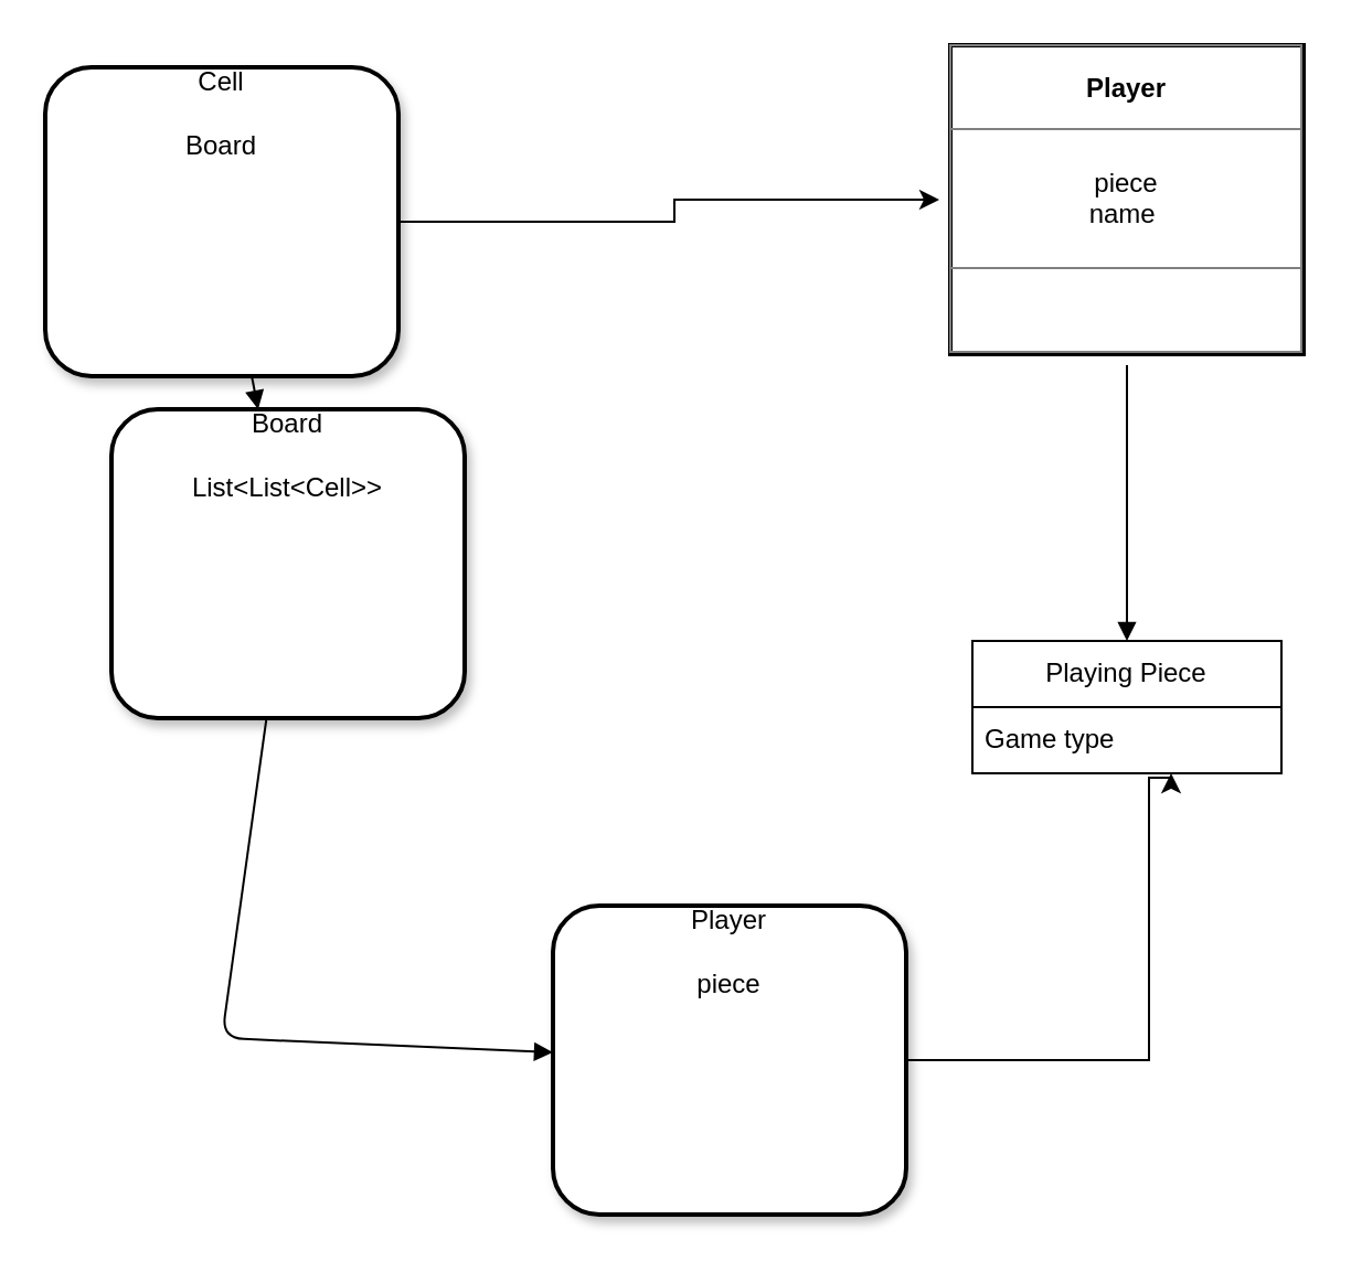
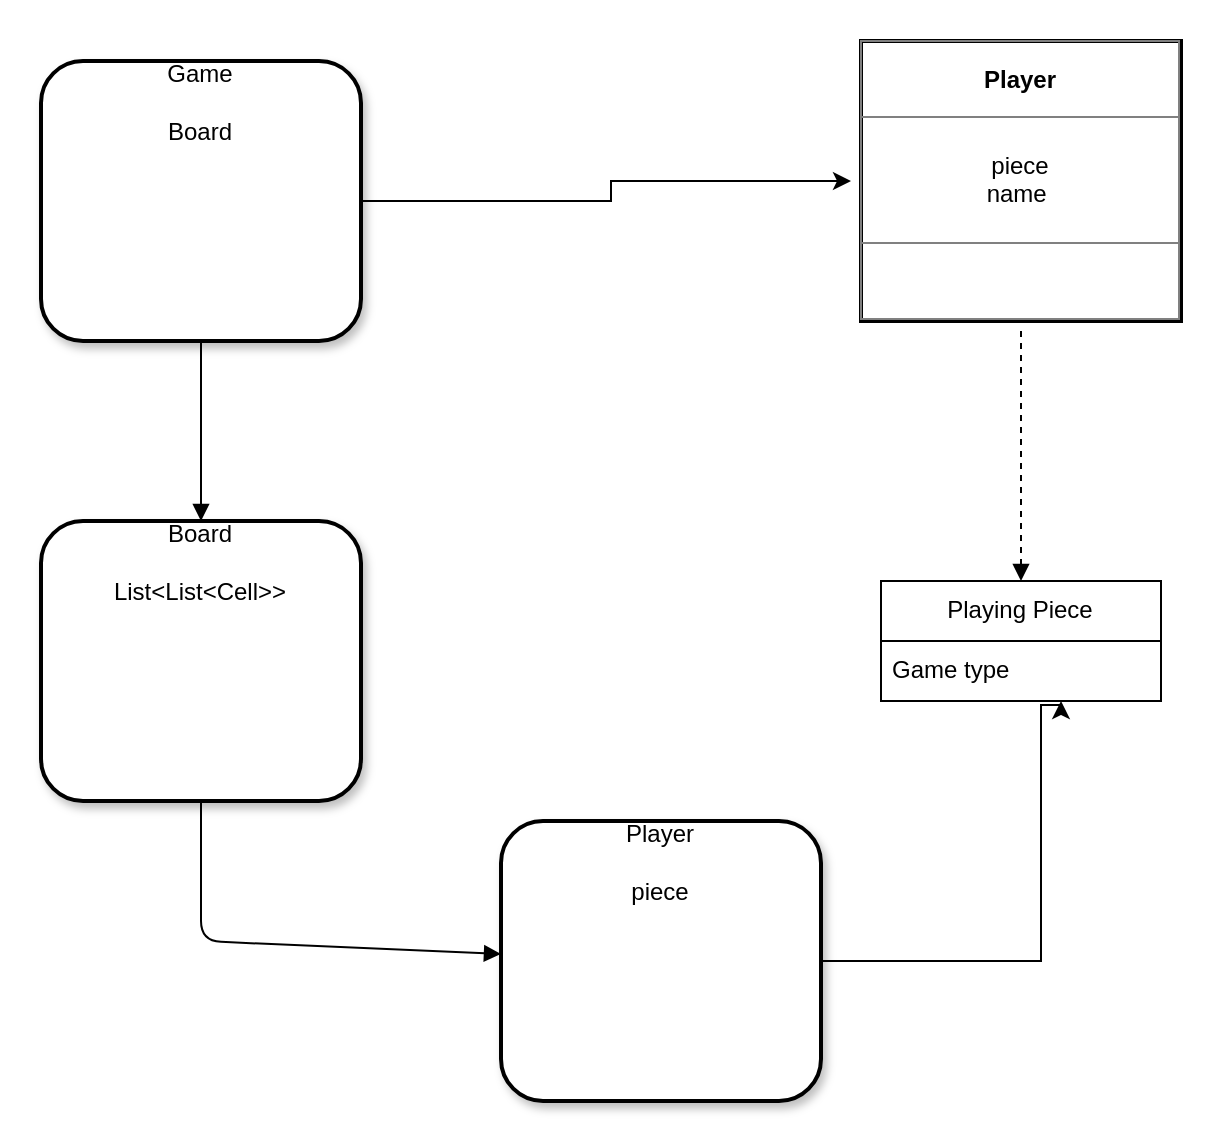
  <mxCell id="0" />
  <mxCell id="1" parent="0" />
- <mxCell id="2" style="edgeStyle=none;html=1;entryX=0.5;entryY=0;entryDx=0;entryDy=0;endArrow=block;endFill=1;" parent="1" source="3" target="4" edge="1"><mxGeometry relative="1" as="geometry" /></mxCell>
+ <mxCell id="2" style="edgeStyle=none;html=1;entryX=0.5;entryY=0;entryDx=0;entryDy=0;endArrow=block;endFill=1;dashed=1;" parent="1" source="3" target="4" edge="1"><mxGeometry relative="1" as="geometry" /></mxCell>
  <mxCell id="3" value="&lt;table border=&quot;1&quot; width=&quot;100%&quot; height=&quot;100%&quot; cellpadding=&quot;4&quot; style=&quot;width:100%;height:100%;border-collapse:collapse;&quot;&gt;&lt;tbody&gt;&lt;tr&gt;&lt;th align=&quot;center&quot;&gt;&lt;b&gt;Player&lt;/b&gt;&lt;/th&gt;&lt;/tr&gt;&lt;tr&gt;&lt;td align=&quot;center&quot;&gt;piece&lt;br&gt;name&amp;nbsp;&lt;/td&gt;&lt;/tr&gt;&lt;tr&gt;&lt;td align=&quot;center&quot;&gt;&lt;br&gt;&lt;/td&gt;&lt;/tr&gt;&lt;/tbody&gt;&lt;/table&gt;" style="text;html=1;whiteSpace=wrap;strokeColor=default;fillColor=default;overflow=fill;strokeWidth=2;perimeterSpacing=5;" parent="1" vertex="1"><mxGeometry x="430" y="20" width="160" height="140" as="geometry" /></mxCell>
  <mxCell id="4" value="Playing Piece" style="swimlane;fontStyle=0;childLayout=stackLayout;horizontal=1;startSize=30;horizontalStack=0;resizeParent=1;resizeParentMax=0;resizeLast=0;collapsible=1;marginBottom=0;whiteSpace=wrap;html=1;" parent="1" vertex="1"><mxGeometry x="440" y="290" width="140" height="60" as="geometry"><mxRectangle x="290" y="400" width="110" height="30" as="alternateBounds" /></mxGeometry></mxCell>
  <mxCell id="5" value="Game type" style="text;strokeColor=none;fillColor=none;align=left;verticalAlign=middle;spacingLeft=4;spacingRight=4;overflow=hidden;points=[[0,0.5],[1,0.5]];portConstraint=eastwest;rotatable=0;whiteSpace=wrap;html=1;" parent="4" vertex="1"><mxGeometry y="30" width="140" height="30" as="geometry" /></mxCell>
  <mxCell id="6" style="edgeStyle=none;html=1;endArrow=block;endFill=1;" parent="1" source="8" target="10" edge="1"><mxGeometry relative="1" as="geometry" /></mxCell>
  <mxCell id="7" style="edgeStyle=orthogonalEdgeStyle;rounded=0;orthogonalLoop=1;jettySize=auto;html=1;" edge="1" parent="1" source="8" target="3"><mxGeometry relative="1" as="geometry" /></mxCell>
- <mxCell id="8" value="&lt;div style=&quot;&quot;&gt;&lt;span style=&quot;background-color: initial;&quot;&gt;Cell&lt;/span&gt;&lt;/div&gt;&lt;div style=&quot;&quot;&gt;&lt;span style=&quot;background-color: initial;&quot;&gt;&lt;br&gt;&lt;/span&gt;&lt;/div&gt;&lt;div style=&quot;&quot;&gt;&lt;span style=&quot;background-color: initial;&quot;&gt;Board&lt;/span&gt;&lt;/div&gt;" style="text;html=1;whiteSpace=wrap;strokeColor=default;fillColor=default;overflow=fill;strokeWidth=2;align=center;glass=0;shadow=1;rounded=1;" parent="1" vertex="1"><mxGeometry x="20" y="30" width="160" height="140" as="geometry" /></mxCell>
+ <mxCell id="8" value="&lt;div style=&quot;&quot;&gt;&lt;span style=&quot;background-color: initial;&quot;&gt;Game&lt;/span&gt;&lt;/div&gt;&lt;div style=&quot;&quot;&gt;&lt;span style=&quot;background-color: initial;&quot;&gt;&lt;br&gt;&lt;/span&gt;&lt;/div&gt;&lt;div style=&quot;&quot;&gt;&lt;span style=&quot;background-color: initial;&quot;&gt;Board&lt;/span&gt;&lt;/div&gt;" style="text;html=1;whiteSpace=wrap;strokeColor=default;fillColor=default;overflow=fill;strokeWidth=2;align=center;glass=0;shadow=1;rounded=1;" parent="1" vertex="1"><mxGeometry x="20" y="30" width="160" height="140" as="geometry" /></mxCell>
  <mxCell id="9" style="edgeStyle=none;html=1;endArrow=block;endFill=1;" parent="1" source="10" target="11" edge="1"><mxGeometry relative="1" as="geometry"><Array as="points"><mxPoint x="100" y="470" /></Array></mxGeometry></mxCell>
- <mxCell id="10" value="&lt;div style=&quot;&quot;&gt;Board&lt;/div&gt;&lt;div style=&quot;&quot;&gt;&lt;br&gt;&lt;/div&gt;&lt;div style=&quot;&quot;&gt;List&amp;lt;List&amp;lt;Cell&amp;gt;&amp;gt;&lt;/div&gt;" style="text;html=1;whiteSpace=wrap;strokeColor=default;fillColor=default;overflow=fill;strokeWidth=2;align=center;glass=0;shadow=1;rounded=1;" parent="1" vertex="1"><mxGeometry x="50" y="185" width="160" height="140" as="geometry" /></mxCell>
+ <mxCell id="10" value="&lt;div style=&quot;&quot;&gt;Board&lt;/div&gt;&lt;div style=&quot;&quot;&gt;&lt;br&gt;&lt;/div&gt;&lt;div style=&quot;&quot;&gt;List&amp;lt;List&amp;lt;Cell&amp;gt;&amp;gt;&lt;/div&gt;" style="text;html=1;whiteSpace=wrap;strokeColor=default;fillColor=default;overflow=fill;strokeWidth=2;align=center;glass=0;shadow=1;rounded=1;" parent="1" vertex="1"><mxGeometry x="20" y="260" width="160" height="140" as="geometry" /></mxCell>
  <mxCell id="11" value="&lt;div style=&quot;&quot;&gt;Player&lt;/div&gt;&lt;div style=&quot;&quot;&gt;&lt;span style=&quot;background-color: initial;&quot;&gt;&lt;br&gt;&lt;/span&gt;&lt;/div&gt;&lt;div style=&quot;&quot;&gt;piece&lt;/div&gt;" style="text;html=1;whiteSpace=wrap;strokeColor=default;fillColor=default;overflow=fill;strokeWidth=2;align=center;glass=0;shadow=1;rounded=1;" vertex="1" parent="1"><mxGeometry x="250" y="410" width="160" height="140" as="geometry" /></mxCell>
  <mxCell id="12" style="edgeStyle=orthogonalEdgeStyle;rounded=0;orthogonalLoop=1;jettySize=auto;html=1;exitX=1;exitY=0.5;exitDx=0;exitDy=0;" edge="1" parent="1" source="11"><mxGeometry relative="1" as="geometry"><mxPoint x="530" y="350" as="targetPoint" /><Array as="points"><mxPoint x="520" y="480" /><mxPoint x="520" y="352" /></Array></mxGeometry></mxCell>
